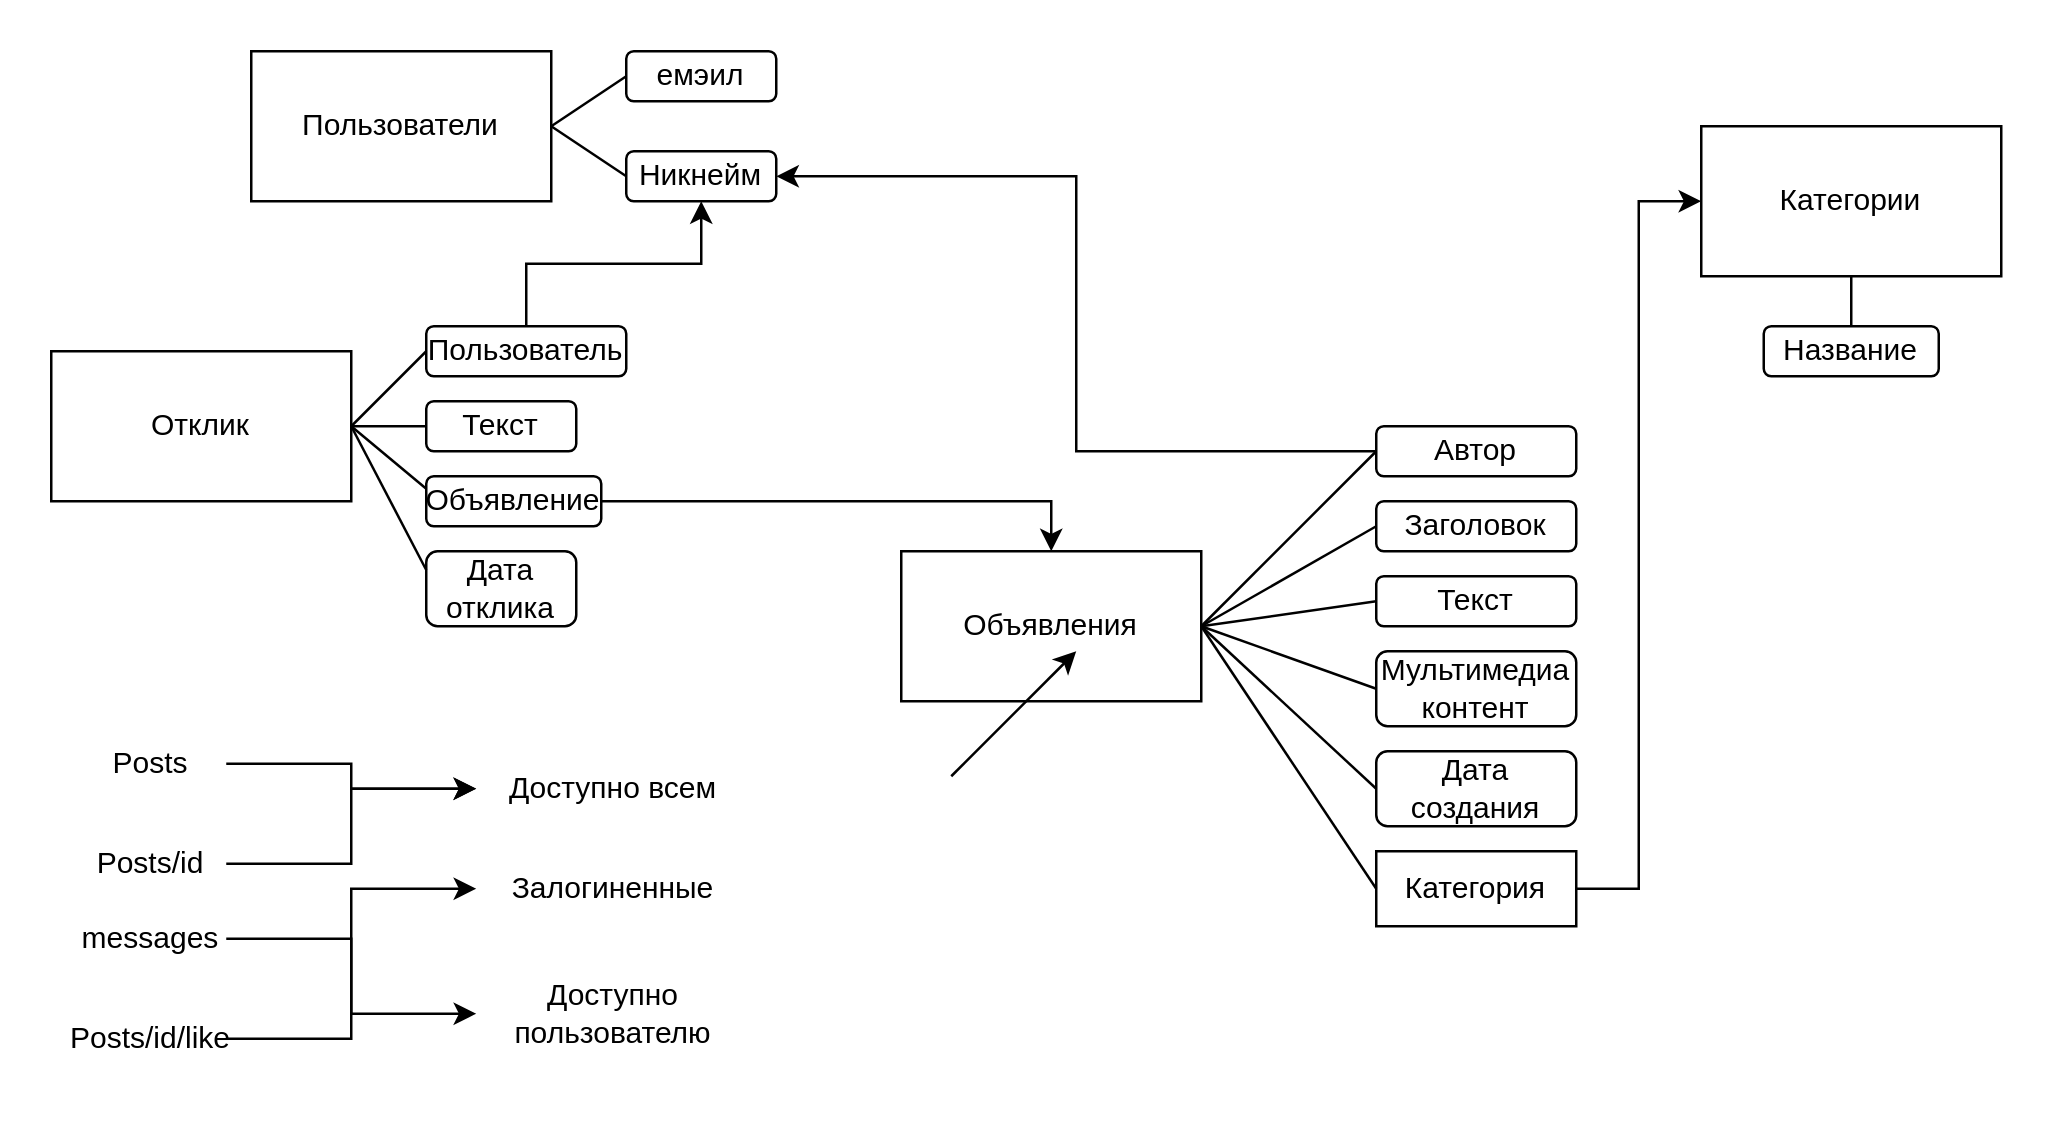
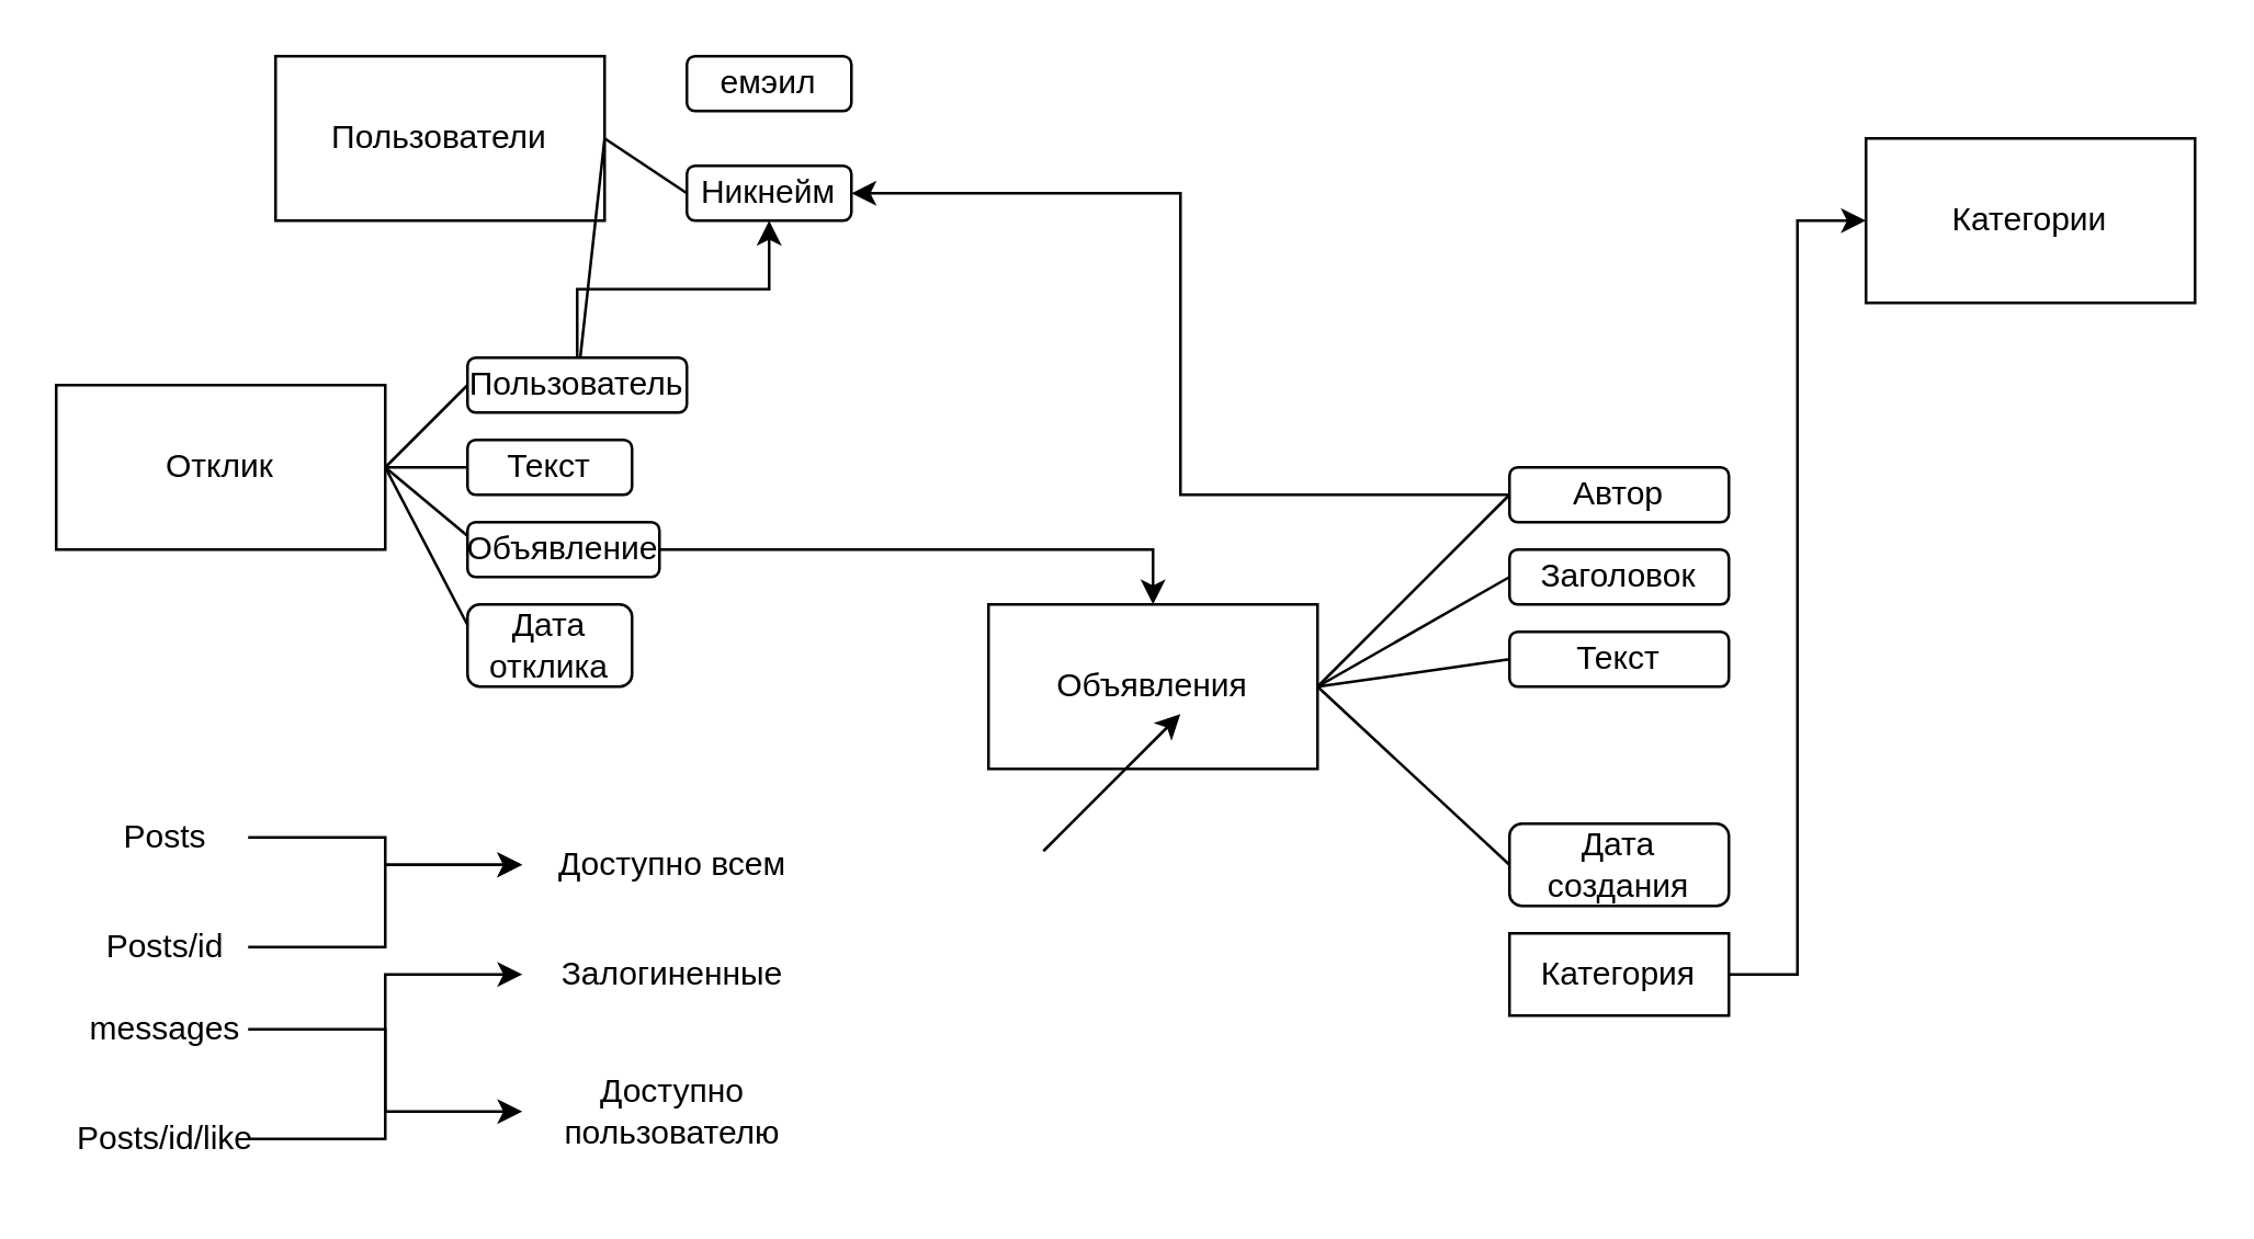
  <mxCell id="0" />
  <mxCell id="1" parent="0" />
  <mxCell id="2" value="Пользователи" style="rounded=0;whiteSpace=wrap;html=1;" vertex="1" parent="1"><mxGeometry x="100" y="20" width="120" height="60" as="geometry" /></mxCell>
  <mxCell id="3" value="емэил" style="rounded=1;whiteSpace=wrap;html=1;" vertex="1" parent="1"><mxGeometry x="250" y="20" width="60" height="20" as="geometry" /></mxCell>
  <mxCell id="4" value="Объявления" style="rounded=0;whiteSpace=wrap;html=1;" vertex="1" parent="1"><mxGeometry x="360" y="220" width="120" height="60" as="geometry" /></mxCell>
  <mxCell id="5" value="Заголовок" style="rounded=1;whiteSpace=wrap;html=1;" vertex="1" parent="1"><mxGeometry x="550" y="200" width="80" height="20" as="geometry" /></mxCell>
  <mxCell id="6" value="Текст" style="rounded=1;whiteSpace=wrap;html=1;" vertex="1" parent="1"><mxGeometry x="550" y="230" width="80" height="20" as="geometry" /></mxCell>
- <mxCell id="7" value="Мультимедиа контент" style="rounded=1;whiteSpace=wrap;html=1;" vertex="1" parent="1"><mxGeometry x="550" y="260" width="80" height="30" as="geometry" /></mxCell>
  <mxCell id="8" value="Дата создания" style="rounded=1;whiteSpace=wrap;html=1;" vertex="1" parent="1"><mxGeometry x="550" y="300" width="80" height="30" as="geometry" /></mxCell>
  <mxCell id="9" value="Никнейм" style="rounded=1;whiteSpace=wrap;html=1;" vertex="1" parent="1"><mxGeometry x="250" y="60" width="60" height="20" as="geometry" /></mxCell>
  <mxCell id="10" value="" style="endArrow=none;html=1;rounded=0;entryX=0;entryY=0.5;entryDx=0;entryDy=0;exitX=1;exitY=0.5;exitDx=0;exitDy=0;" edge="1" parent="1" source="4" target="5"><mxGeometry width="50" height="50" relative="1" as="geometry"><mxPoint x="360" y="230" as="sourcePoint" /><mxPoint x="410" y="180" as="targetPoint" /></mxGeometry></mxCell>
  <mxCell id="11" value="" style="endArrow=none;html=1;rounded=0;entryX=0;entryY=0.5;entryDx=0;entryDy=0;exitX=1;exitY=0.5;exitDx=0;exitDy=0;" edge="1" parent="1" source="4" target="6"><mxGeometry width="50" height="50" relative="1" as="geometry"><mxPoint x="380" y="220" as="sourcePoint" /><mxPoint x="430" y="170" as="targetPoint" /></mxGeometry></mxCell>
- <mxCell id="12" value="" style="endArrow=none;html=1;rounded=0;entryX=0;entryY=0.5;entryDx=0;entryDy=0;exitX=1;exitY=0.5;exitDx=0;exitDy=0;" edge="1" parent="1" source="4" target="7"><mxGeometry width="50" height="50" relative="1" as="geometry"><mxPoint x="380" y="220" as="sourcePoint" /><mxPoint x="430" y="170" as="targetPoint" /></mxGeometry></mxCell>
  <mxCell id="13" value="" style="endArrow=none;html=1;rounded=0;entryX=1;entryY=0.5;entryDx=0;entryDy=0;exitX=0;exitY=0.5;exitDx=0;exitDy=0;" edge="1" parent="1" source="8" target="4"><mxGeometry width="50" height="50" relative="1" as="geometry"><mxPoint x="460" y="320" as="sourcePoint" /><mxPoint x="510" y="270" as="targetPoint" /></mxGeometry></mxCell>
- <mxCell id="14" value="" style="endArrow=none;html=1;rounded=0;entryX=0;entryY=0.5;entryDx=0;entryDy=0;exitX=1;exitY=0.5;exitDx=0;exitDy=0;" edge="1" parent="1" source="2" target="3"><mxGeometry width="50" height="50" relative="1" as="geometry"><mxPoint x="380" y="220" as="sourcePoint" /><mxPoint x="430" y="170" as="targetPoint" /></mxGeometry></mxCell>
+ <mxCell id="14" value="" style="endArrow=none;html=1;rounded=0;exitX=1;exitY=0.5;exitDx=0;exitDy=0;" edge="1" parent="1" source="2" target="28"><mxGeometry width="50" height="50" relative="1" as="geometry"><mxPoint x="380" y="220" as="sourcePoint" /><mxPoint x="430" y="170" as="targetPoint" /></mxGeometry></mxCell>
  <mxCell id="15" value="" style="endArrow=none;html=1;rounded=0;entryX=0;entryY=0.5;entryDx=0;entryDy=0;exitX=1;exitY=0.5;exitDx=0;exitDy=0;" edge="1" parent="1" source="2" target="9"><mxGeometry width="50" height="50" relative="1" as="geometry"><mxPoint x="380" y="220" as="sourcePoint" /><mxPoint x="430" y="170" as="targetPoint" /></mxGeometry></mxCell>
  <mxCell id="16" style="edgeStyle=orthogonalEdgeStyle;rounded=0;orthogonalLoop=1;jettySize=auto;html=1;entryX=1;entryY=0.5;entryDx=0;entryDy=0;" edge="1" parent="1" source="17" target="9"><mxGeometry relative="1" as="geometry" /></mxCell>
  <mxCell id="17" value="Автор" style="rounded=1;whiteSpace=wrap;html=1;" vertex="1" parent="1"><mxGeometry x="550" y="170" width="80" height="20" as="geometry" /></mxCell>
  <mxCell id="18" value="" style="endArrow=none;html=1;rounded=0;entryX=0;entryY=0.5;entryDx=0;entryDy=0;exitX=1;exitY=0.5;exitDx=0;exitDy=0;" edge="1" parent="1" source="4" target="17"><mxGeometry width="50" height="50" relative="1" as="geometry"><mxPoint x="380" y="220" as="sourcePoint" /><mxPoint x="430" y="170" as="targetPoint" /></mxGeometry></mxCell>
  <mxCell id="19" value="Отклик" style="rounded=0;whiteSpace=wrap;html=1;" vertex="1" parent="1"><mxGeometry x="20" y="140" width="120" height="60" as="geometry" /></mxCell>
  <mxCell id="20" value="Текст" style="rounded=1;whiteSpace=wrap;html=1;" vertex="1" parent="1"><mxGeometry x="170" y="160" width="60" height="20" as="geometry" /></mxCell>
  <mxCell id="21" style="edgeStyle=orthogonalEdgeStyle;rounded=0;orthogonalLoop=1;jettySize=auto;html=1;entryX=0.5;entryY=0;entryDx=0;entryDy=0;" edge="1" parent="1" source="22" target="4"><mxGeometry relative="1" as="geometry" /></mxCell>
  <mxCell id="22" value="Объявление" style="rounded=1;whiteSpace=wrap;html=1;" vertex="1" parent="1"><mxGeometry x="170" y="190" width="70" height="20" as="geometry" /></mxCell>
  <mxCell id="23" value="Дата отклика" style="rounded=1;whiteSpace=wrap;html=1;" vertex="1" parent="1"><mxGeometry x="170" y="220" width="60" height="30" as="geometry" /></mxCell>
  <mxCell id="24" value="" style="endArrow=none;html=1;rounded=0;entryX=0;entryY=0.5;entryDx=0;entryDy=0;exitX=1;exitY=0.5;exitDx=0;exitDy=0;" edge="1" parent="1" source="19" target="20"><mxGeometry width="50" height="50" relative="1" as="geometry"><mxPoint x="380" y="220" as="sourcePoint" /><mxPoint x="430" y="170" as="targetPoint" /></mxGeometry></mxCell>
  <mxCell id="25" value="" style="endArrow=none;html=1;rounded=0;entryX=0;entryY=0.25;entryDx=0;entryDy=0;exitX=1;exitY=0.5;exitDx=0;exitDy=0;" edge="1" parent="1" source="19" target="22"><mxGeometry width="50" height="50" relative="1" as="geometry"><mxPoint x="150" y="180" as="sourcePoint" /><mxPoint x="180" y="150" as="targetPoint" /></mxGeometry></mxCell>
  <mxCell id="26" value="" style="endArrow=none;html=1;rounded=0;entryX=0;entryY=0.25;entryDx=0;entryDy=0;exitX=1;exitY=0.5;exitDx=0;exitDy=0;" edge="1" parent="1" source="19" target="23"><mxGeometry width="50" height="50" relative="1" as="geometry"><mxPoint x="150" y="180" as="sourcePoint" /><mxPoint x="180" y="175" as="targetPoint" /></mxGeometry></mxCell>
  <mxCell id="27" style="edgeStyle=orthogonalEdgeStyle;rounded=0;orthogonalLoop=1;jettySize=auto;html=1;entryX=0.5;entryY=1;entryDx=0;entryDy=0;" edge="1" parent="1" source="28" target="9"><mxGeometry relative="1" as="geometry" /></mxCell>
  <mxCell id="28" value="Пользователь" style="rounded=1;whiteSpace=wrap;html=1;" vertex="1" parent="1"><mxGeometry x="170" y="130" width="80" height="20" as="geometry" /></mxCell>
  <mxCell id="29" value="" style="endArrow=none;html=1;rounded=0;entryX=0;entryY=0.5;entryDx=0;entryDy=0;exitX=1;exitY=0.5;exitDx=0;exitDy=0;" edge="1" parent="1" source="19" target="28"><mxGeometry width="50" height="50" relative="1" as="geometry"><mxPoint x="150" y="180" as="sourcePoint" /><mxPoint x="180" y="180" as="targetPoint" /></mxGeometry></mxCell>
  <mxCell id="30" style="edgeStyle=orthogonalEdgeStyle;rounded=0;orthogonalLoop=1;jettySize=auto;html=1;entryX=0;entryY=0.5;entryDx=0;entryDy=0;" edge="1" parent="1" source="31" target="33"><mxGeometry relative="1" as="geometry"><mxPoint x="690" y="80" as="targetPoint" /></mxGeometry></mxCell>
  <mxCell id="31" value="Категория" style="whiteSpace=wrap;html=1;rounded=0;" vertex="1" parent="1"><mxGeometry x="550" y="340" width="80" height="30" as="geometry" /></mxCell>
- <mxCell id="32" value="" style="endArrow=none;html=1;rounded=0;entryX=0;entryY=0.5;entryDx=0;entryDy=0;exitX=1;exitY=0.5;exitDx=0;exitDy=0;" edge="1" parent="1" source="4" target="31"><mxGeometry width="50" height="50" relative="1" as="geometry"><mxPoint x="490" y="370" as="sourcePoint" /><mxPoint x="540" y="320" as="targetPoint" /></mxGeometry></mxCell>
  <mxCell id="33" value="Категории" style="rounded=0;whiteSpace=wrap;html=1;" vertex="1" parent="1"><mxGeometry x="680" y="50" width="120" height="60" as="geometry" /></mxCell>
- <mxCell id="34" value="Название" style="rounded=1;whiteSpace=wrap;html=1;" vertex="1" parent="1"><mxGeometry x="705" y="130" width="70" height="20" as="geometry" /></mxCell>
- <mxCell id="35" value="" style="endArrow=none;html=1;rounded=0;entryX=0.5;entryY=1;entryDx=0;entryDy=0;exitX=0.5;exitY=0;exitDx=0;exitDy=0;" edge="1" parent="1" source="34" target="33"><mxGeometry width="50" height="50" relative="1" as="geometry"><mxPoint x="380" y="220" as="sourcePoint" /><mxPoint x="430" y="170" as="targetPoint" /></mxGeometry></mxCell>
  <mxCell id="36" style="edgeStyle=orthogonalEdgeStyle;rounded=0;orthogonalLoop=1;jettySize=auto;html=1;entryX=0;entryY=0.5;entryDx=0;entryDy=0;" edge="1" parent="1" source="37" target="44"><mxGeometry relative="1" as="geometry" /></mxCell>
  <mxCell id="37" value="Posts" style="text;html=1;strokeColor=none;fillColor=none;align=center;verticalAlign=middle;whiteSpace=wrap;rounded=0;" vertex="1" parent="1"><mxGeometry x="30" y="290" width="60" height="30" as="geometry" /></mxCell>
  <mxCell id="38" style="edgeStyle=orthogonalEdgeStyle;rounded=0;orthogonalLoop=1;jettySize=auto;html=1;entryX=0;entryY=0.5;entryDx=0;entryDy=0;" edge="1" parent="1" source="39" target="44"><mxGeometry relative="1" as="geometry" /></mxCell>
  <mxCell id="39" value="Posts/id" style="text;html=1;strokeColor=none;fillColor=none;align=center;verticalAlign=middle;whiteSpace=wrap;rounded=0;" vertex="1" parent="1"><mxGeometry x="30" y="330" width="60" height="30" as="geometry" /></mxCell>
  <mxCell id="40" style="edgeStyle=orthogonalEdgeStyle;rounded=0;orthogonalLoop=1;jettySize=auto;html=1;entryX=0;entryY=0.5;entryDx=0;entryDy=0;" edge="1" parent="1" source="41" target="46"><mxGeometry relative="1" as="geometry" /></mxCell>
  <mxCell id="41" value="messages" style="text;html=1;strokeColor=none;fillColor=none;align=center;verticalAlign=middle;whiteSpace=wrap;rounded=0;" vertex="1" parent="1"><mxGeometry x="30" y="360" width="60" height="30" as="geometry" /></mxCell>
  <mxCell id="42" style="edgeStyle=orthogonalEdgeStyle;rounded=0;orthogonalLoop=1;jettySize=auto;html=1;entryX=0;entryY=0.5;entryDx=0;entryDy=0;" edge="1" parent="1" source="43" target="45"><mxGeometry relative="1" as="geometry" /></mxCell>
  <mxCell id="43" value="Posts/id/like" style="text;html=1;strokeColor=none;fillColor=none;align=center;verticalAlign=middle;whiteSpace=wrap;rounded=0;" vertex="1" parent="1"><mxGeometry x="30" y="400" width="60" height="30" as="geometry" /></mxCell>
  <mxCell id="44" value="Доступно всем" style="text;html=1;strokeColor=none;fillColor=none;align=center;verticalAlign=middle;whiteSpace=wrap;rounded=0;" vertex="1" parent="1"><mxGeometry x="190" y="300" width="110" height="30" as="geometry" /></mxCell>
  <mxCell id="45" value="Залогиненные" style="text;html=1;strokeColor=none;fillColor=none;align=center;verticalAlign=middle;whiteSpace=wrap;rounded=0;" vertex="1" parent="1"><mxGeometry x="190" y="340" width="110" height="30" as="geometry" /></mxCell>
  <mxCell id="46" value="Доступно пользователю" style="text;html=1;strokeColor=none;fillColor=none;align=center;verticalAlign=middle;whiteSpace=wrap;rounded=0;" vertex="1" parent="1"><mxGeometry x="190" y="390" width="110" height="30" as="geometry" /></mxCell>
  <mxCell id="47" value="" style="endArrow=classic;html=1;rounded=0;" edge="1" parent="1"><mxGeometry width="50" height="50" relative="1" as="geometry"><mxPoint x="380" y="310" as="sourcePoint" /><mxPoint x="430" y="260" as="targetPoint" /></mxGeometry></mxCell>
